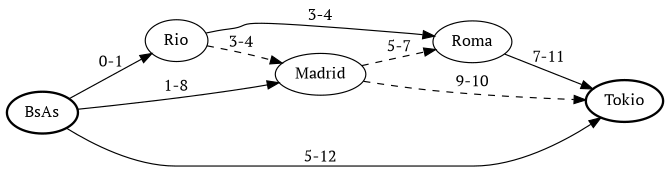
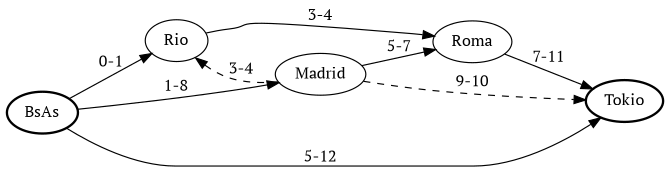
  digraph {
    fontname="PT Serif"
    rankdir=LR
    node [fontname="PT Serif"]
    edge [fontname="PT Serif"]
    BsAs [style=bold]
    Rio
    Tokio [style=bold]
    Madrid
    Roma
    BsAs -> Rio [label="0-1" style=solid]
    BsAs -> Tokio [label="5-12"]
    BsAs -> Madrid [label="1-8"]
-   Rio -> Madrid [label="3-4" style=dashed]
+   Madrid -> Rio [label="3-4" style=dashed]
    Rio -> Roma [label="3-4"]
    Madrid -> Tokio [label="9-10" style=dashed]
-   Madrid -> Roma [label="5-7" style=dashed]
+   Madrid -> Roma [label="5-7"]
    Roma -> Tokio [label="7-11"]
  }
